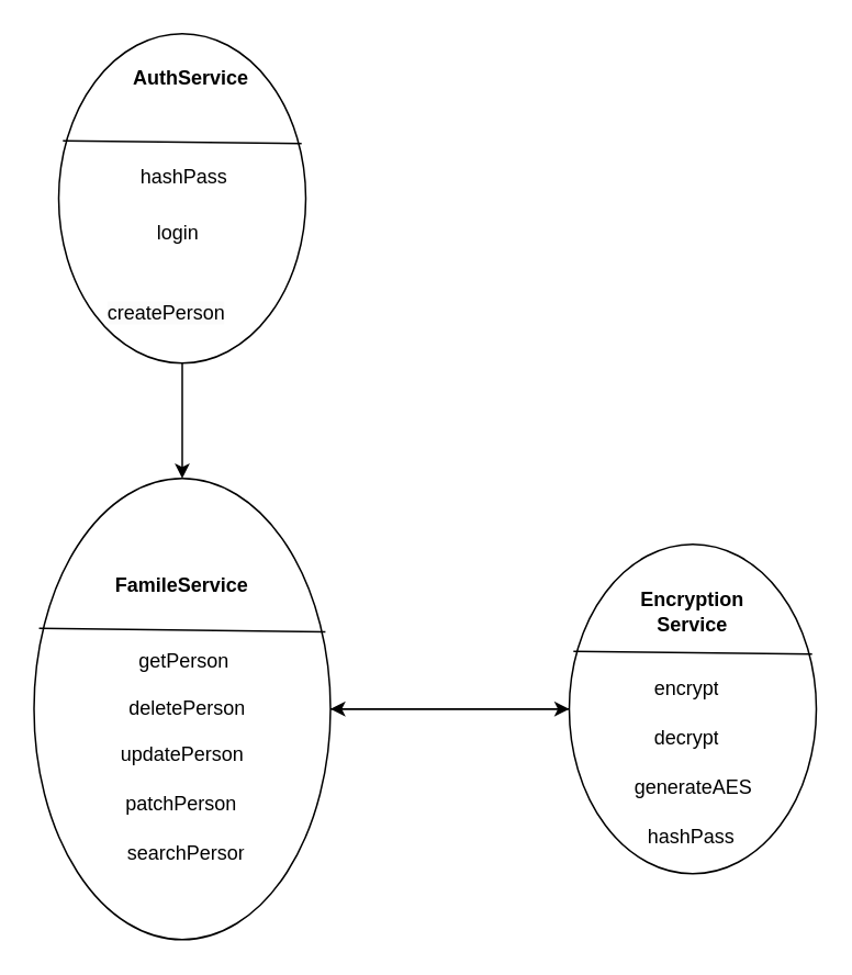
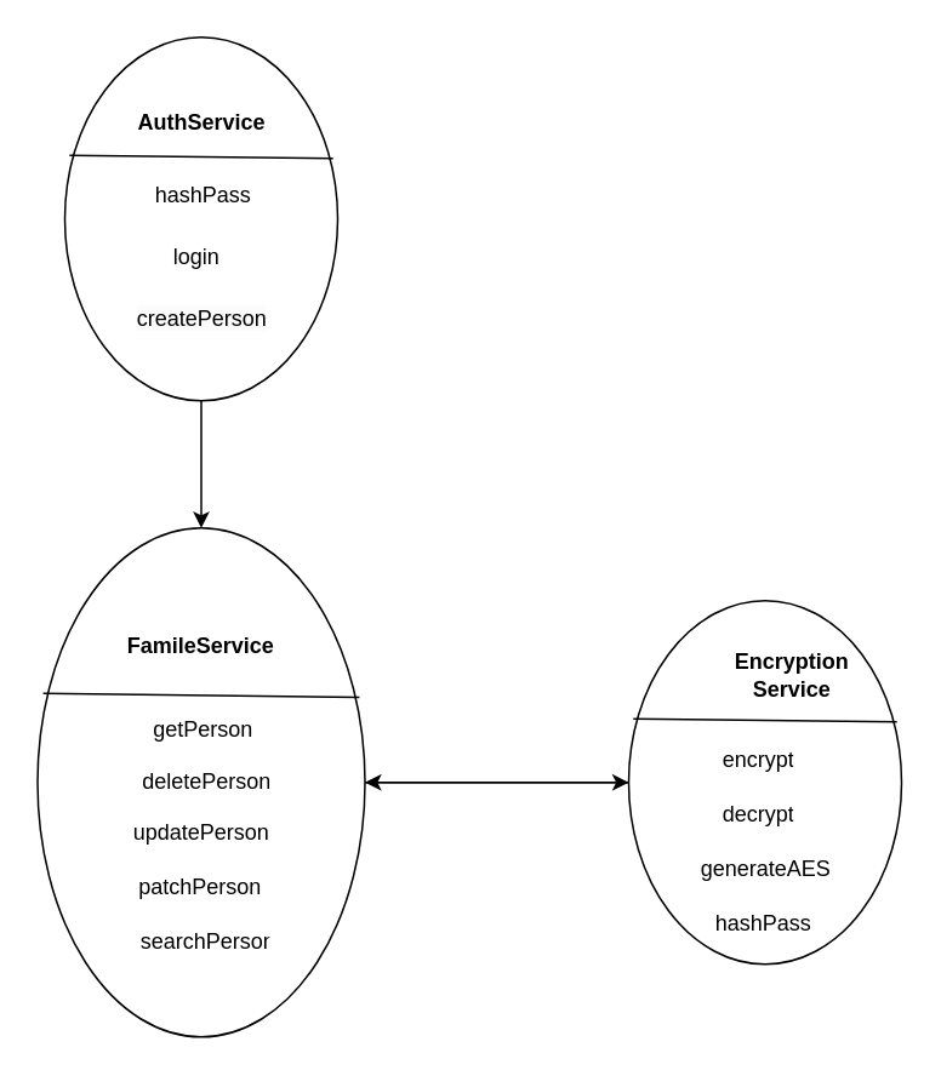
  <mxCell id="0" />
  <mxCell id="1" parent="0" />
  <mxCell id="2" value="" style="group" parent="1" vertex="1" connectable="0"><mxGeometry x="345" y="330" width="150" height="200" as="geometry" /></mxCell>
  <mxCell id="3" value="" style="ellipse;whiteSpace=wrap;html=1;" parent="2" vertex="1"><mxGeometry width="150" height="200.0" as="geometry" /></mxCell>
  <mxCell id="4" value="" style="endArrow=none;html=1;rounded=0;exitX=0.017;exitY=0.325;exitDx=0;exitDy=0;exitPerimeter=0;entryX=0.983;entryY=0.333;entryDx=0;entryDy=0;entryPerimeter=0;" parent="2" source="3" target="3" edge="1"><mxGeometry width="50" height="50" relative="1" as="geometry"><mxPoint x="37.5" y="105.882" as="sourcePoint" /><mxPoint x="91.071" y="47.059" as="targetPoint" /></mxGeometry></mxCell>
- <mxCell id="5" value="&lt;b&gt;Encryption Service&lt;/b&gt;" style="text;html=1;align=center;verticalAlign=middle;whiteSpace=wrap;rounded=0;" parent="2" vertex="1"><mxGeometry x="42.857" y="23.529" width="64.286" height="35.294" as="geometry" /></mxCell>
+ <mxCell id="5" value="&lt;b&gt;Encryption Service&lt;/b&gt;" style="text;html=1;align=center;verticalAlign=middle;whiteSpace=wrap;rounded=0;" parent="2" vertex="1"><mxGeometry x="57.857" y="23.529" width="64.286" height="35.294" as="geometry" /></mxCell>
  <mxCell id="6" value="encrypt" style="text;strokeColor=none;fillColor=none;align=left;verticalAlign=middle;spacingLeft=4;spacingRight=4;overflow=hidden;points=[[0,0.5],[1,0.5]];portConstraint=eastwest;rotatable=0;whiteSpace=wrap;html=1;" parent="2" vertex="1"><mxGeometry x="46.43" y="70" width="57.14" height="35.29" as="geometry" /></mxCell>
  <mxCell id="7" value="decrypt" style="text;strokeColor=none;fillColor=none;align=left;verticalAlign=middle;spacingLeft=4;spacingRight=4;overflow=hidden;points=[[0,0.5],[1,0.5]];portConstraint=eastwest;rotatable=0;whiteSpace=wrap;html=1;" parent="2" vertex="1"><mxGeometry x="46.43" y="100" width="57.14" height="35.29" as="geometry" /></mxCell>
  <mxCell id="8" value="generateAES" style="text;strokeColor=none;fillColor=none;align=left;verticalAlign=middle;spacingLeft=4;spacingRight=4;overflow=hidden;points=[[0,0.5],[1,0.5]];portConstraint=eastwest;rotatable=0;whiteSpace=wrap;html=1;" parent="2" vertex="1"><mxGeometry x="33.75" y="130" width="82.5" height="35.29" as="geometry" /></mxCell>
  <mxCell id="9" value="hashPass" style="text;strokeColor=none;fillColor=none;align=left;verticalAlign=middle;spacingLeft=4;spacingRight=4;overflow=hidden;points=[[0,0.5],[1,0.5]];portConstraint=eastwest;rotatable=0;whiteSpace=wrap;html=1;" vertex="1" parent="2"><mxGeometry x="41.87" y="160" width="66.25" height="35.29" as="geometry" /></mxCell>
  <mxCell id="10" value="" style="group" parent="1" vertex="1" connectable="0"><mxGeometry x="20" y="290" width="180" height="280" as="geometry" /></mxCell>
  <mxCell id="11" value="" style="ellipse;whiteSpace=wrap;html=1;" parent="10" vertex="1"><mxGeometry width="180" height="280" as="geometry" /></mxCell>
  <mxCell id="12" value="" style="endArrow=none;html=1;rounded=0;exitX=0.017;exitY=0.325;exitDx=0;exitDy=0;exitPerimeter=0;entryX=0.983;entryY=0.333;entryDx=0;entryDy=0;entryPerimeter=0;" parent="10" source="11" target="11" edge="1"><mxGeometry width="50" height="50" relative="1" as="geometry"><mxPoint x="52.5" y="168.0" as="sourcePoint" /><mxPoint x="127.5" y="74.667" as="targetPoint" /></mxGeometry></mxCell>
  <mxCell id="13" value="&lt;b&gt;FamileService&lt;/b&gt;" style="text;html=1;align=center;verticalAlign=middle;whiteSpace=wrap;rounded=0;" parent="10" vertex="1"><mxGeometry x="45" y="37.333" width="90" height="56" as="geometry" /></mxCell>
  <mxCell id="14" value="getPerson" style="text;strokeColor=none;fillColor=none;align=left;verticalAlign=middle;spacingLeft=4;spacingRight=4;overflow=hidden;points=[[0,0.5],[1,0.5]];portConstraint=eastwest;rotatable=0;whiteSpace=wrap;html=1;" parent="10" vertex="1"><mxGeometry x="57.747" y="93.33" width="64.503" height="35" as="geometry" /></mxCell>
  <mxCell id="15" value="deletePerson" style="text;strokeColor=none;fillColor=none;align=left;verticalAlign=middle;spacingLeft=4;spacingRight=4;overflow=hidden;points=[[0,0.5],[1,0.5]];portConstraint=eastwest;rotatable=0;whiteSpace=wrap;html=1;" parent="10" vertex="1"><mxGeometry x="51.57" y="122.5" width="79.6" height="35" as="geometry" /></mxCell>
  <mxCell id="16" value="updatePerson" style="text;strokeColor=none;fillColor=none;align=left;verticalAlign=middle;spacingLeft=4;spacingRight=4;overflow=hidden;points=[[0,0.5],[1,0.5]];portConstraint=eastwest;rotatable=0;whiteSpace=wrap;html=1;" parent="10" vertex="1"><mxGeometry x="46.6" y="150" width="89.53" height="35" as="geometry" /></mxCell>
  <mxCell id="17" value="patchPerson" style="text;strokeColor=none;fillColor=none;align=left;verticalAlign=middle;spacingLeft=4;spacingRight=4;overflow=hidden;points=[[0,0.5],[1,0.5]];portConstraint=eastwest;rotatable=0;whiteSpace=wrap;html=1;" parent="10" vertex="1"><mxGeometry x="49.89" y="180" width="82.95" height="35" as="geometry" /></mxCell>
  <mxCell id="18" value="searchPerson" style="text;strokeColor=none;fillColor=none;align=left;verticalAlign=middle;spacingLeft=4;spacingRight=4;overflow=hidden;points=[[0,0.5],[1,0.5]];portConstraint=eastwest;rotatable=0;whiteSpace=wrap;html=1;" parent="10" vertex="1"><mxGeometry x="50.943" y="210" width="80.847" height="35" as="geometry" /></mxCell>
  <mxCell id="19" style="edgeStyle=orthogonalEdgeStyle;rounded=0;orthogonalLoop=1;jettySize=auto;html=1;exitX=0.5;exitY=1;exitDx=0;exitDy=0;" parent="10" source="11" target="11" edge="1"><mxGeometry relative="1" as="geometry" /></mxCell>
  <mxCell id="20" value="" style="group" parent="1" vertex="1" connectable="0"><mxGeometry x="35" y="20" width="150" height="200" as="geometry" /></mxCell>
  <mxCell id="21" value="" style="ellipse;whiteSpace=wrap;html=1;" parent="20" vertex="1"><mxGeometry width="150" height="200" as="geometry" /></mxCell>
  <mxCell id="22" value="" style="endArrow=none;html=1;rounded=0;exitX=0.017;exitY=0.325;exitDx=0;exitDy=0;exitPerimeter=0;entryX=0.983;entryY=0.333;entryDx=0;entryDy=0;entryPerimeter=0;" parent="20" source="21" target="21" edge="1"><mxGeometry width="50" height="50" relative="1" as="geometry"><mxPoint x="43.75" y="120.0" as="sourcePoint" /><mxPoint x="106.25" y="53.333" as="targetPoint" /></mxGeometry></mxCell>
- <mxCell id="23" value="&lt;b&gt;AuthService&lt;/b&gt;" style="text;html=1;align=center;verticalAlign=middle;whiteSpace=wrap;rounded=0;" parent="20" vertex="1"><mxGeometry x="42.5" y="6.667" width="75" height="40" as="geometry" /></mxCell>
+ <mxCell id="23" value="&lt;b&gt;AuthService&lt;/b&gt;" style="text;html=1;align=center;verticalAlign=middle;whiteSpace=wrap;rounded=0;" parent="20" vertex="1"><mxGeometry x="37.5" y="26.667" width="75" height="40" as="geometry" /></mxCell>
  <mxCell id="24" value="hashPass" style="text;strokeColor=none;fillColor=none;align=left;verticalAlign=middle;spacingLeft=4;spacingRight=4;overflow=hidden;points=[[0,0.5],[1,0.5]];portConstraint=eastwest;rotatable=0;whiteSpace=wrap;html=1;" parent="20" vertex="1"><mxGeometry x="43.75" y="66.67" width="62.5" height="41.21" as="geometry" /></mxCell>
  <mxCell id="25" value="login" style="text;strokeColor=none;fillColor=none;align=left;verticalAlign=middle;spacingLeft=4;spacingRight=4;overflow=hidden;points=[[0,0.5],[1,0.5]];portConstraint=eastwest;rotatable=0;whiteSpace=wrap;html=1;" parent="20" vertex="1"><mxGeometry x="54.38" y="100" width="41.25" height="41.21" as="geometry" /></mxCell>
- <mxCell id="26" value="&lt;span style=&quot;color: rgb(0, 0, 0); font-family: Helvetica; font-size: 12px; font-style: normal; font-variant-ligatures: normal; font-variant-caps: normal; font-weight: 400; letter-spacing: normal; orphans: 2; text-align: left; text-indent: 0px; text-transform: none; widows: 2; word-spacing: 0px; -webkit-text-stroke-width: 0px; white-space: normal; background-color: rgb(251, 251, 251); text-decoration-thickness: initial; text-decoration-style: initial; text-decoration-color: initial; display: inline !important; float: none;&quot;&gt;createPerson&lt;/span&gt;" style="text;whiteSpace=wrap;html=1;" parent="20" vertex="1"><mxGeometry x="27.51" y="156.21" width="74.99" height="40" as="geometry" /></mxCell>
+ <mxCell id="26" value="&lt;span style=&quot;color: rgb(0, 0, 0); font-family: Helvetica; font-size: 12px; font-style: normal; font-variant-ligatures: normal; font-variant-caps: normal; font-weight: 400; letter-spacing: normal; orphans: 2; text-align: left; text-indent: 0px; text-transform: none; widows: 2; word-spacing: 0px; -webkit-text-stroke-width: 0px; white-space: normal; background-color: rgb(251, 251, 251); text-decoration-thickness: initial; text-decoration-style: initial; text-decoration-color: initial; display: inline !important; float: none;&quot;&gt;createPerson&lt;/span&gt;" style="text;whiteSpace=wrap;html=1;" parent="20" vertex="1"><mxGeometry x="37.51" y="141.21" width="74.99" height="40" as="geometry" /></mxCell>
  <mxCell id="27" style="edgeStyle=orthogonalEdgeStyle;rounded=0;orthogonalLoop=1;jettySize=auto;html=1;entryX=0;entryY=0.5;entryDx=0;entryDy=0;" parent="1" source="11" target="3" edge="1"><mxGeometry relative="1" as="geometry" /></mxCell>
  <mxCell id="28" style="edgeStyle=orthogonalEdgeStyle;rounded=0;orthogonalLoop=1;jettySize=auto;html=1;entryX=1;entryY=0.5;entryDx=0;entryDy=0;" parent="1" source="3" target="11" edge="1"><mxGeometry relative="1" as="geometry" /></mxCell>
  <mxCell id="29" value="" style="endArrow=classic;html=1;rounded=0;entryX=0.5;entryY=0;entryDx=0;entryDy=0;exitX=0.5;exitY=1;exitDx=0;exitDy=0;" parent="1" source="21" target="11" edge="1"><mxGeometry width="50" height="50" relative="1" as="geometry"><mxPoint x="420" y="210" as="sourcePoint" /><mxPoint x="470" y="160" as="targetPoint" /></mxGeometry></mxCell>
